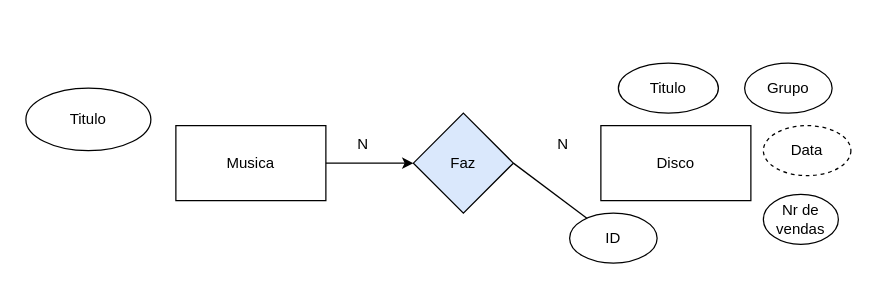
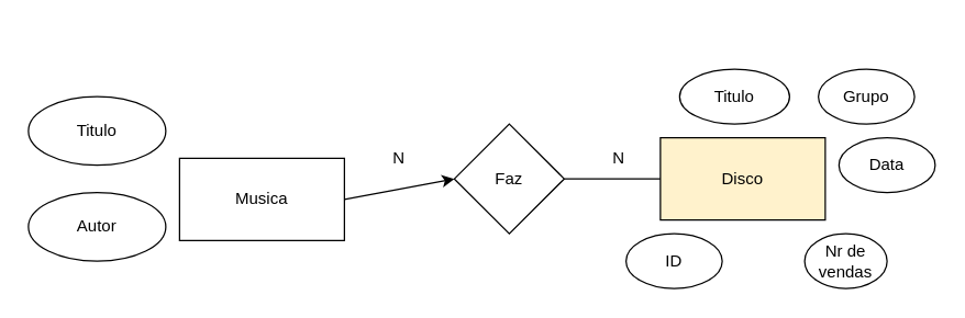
  <mxCell id="0" />
  <mxCell id="1" parent="0" />
- <mxCell id="2" value="Disco" style="rounded=0;whiteSpace=wrap;html=1;" vertex="1" parent="1"><mxGeometry x="480" y="100" width="120" height="60" as="geometry" /></mxCell>
- <mxCell id="3" value="Musica" style="rounded=0;whiteSpace=wrap;html=1;" vertex="1" parent="1"><mxGeometry x="140" y="100" width="120" height="60" as="geometry" /></mxCell>
- <mxCell id="4" value="Faz" style="rhombus;whiteSpace=wrap;html=1;fillColor=#dae8fc;" vertex="1" parent="1"><mxGeometry x="330" y="90" width="80" height="80" as="geometry" /></mxCell>
- <mxCell id="5" value="" style="endArrow=none;html=1;rounded=0;exitX=1;exitY=0.5;exitDx=0;exitDy=0;" edge="1" parent="1" source="4" target="10"><mxGeometry width="50" height="50" relative="1" as="geometry"><mxPoint x="550" y="230" as="sourcePoint" /><mxPoint x="600" y="180" as="targetPoint" /></mxGeometry></mxCell>
+ <mxCell id="2" value="Disco" style="rounded=0;whiteSpace=wrap;html=1;fillColor=#fff2cc;" vertex="1" parent="1"><mxGeometry x="480" y="100" width="120" height="60" as="geometry" /></mxCell>
+ <mxCell id="3" value="Musica" style="rounded=0;whiteSpace=wrap;html=1;" vertex="1" parent="1"><mxGeometry x="130" y="115" width="120" height="60" as="geometry" /></mxCell>
+ <mxCell id="4" value="Faz" style="rhombus;whiteSpace=wrap;html=1;" vertex="1" parent="1"><mxGeometry x="330" y="90" width="80" height="80" as="geometry" /></mxCell>
+ <mxCell id="5" value="" style="endArrow=none;html=1;rounded=0;exitX=1;exitY=0.5;exitDx=0;exitDy=0;entryX=0;entryY=0.5;entryDx=0;entryDy=0;" edge="1" parent="1" source="4" target="2"><mxGeometry width="50" height="50" relative="1" as="geometry"><mxPoint x="550" y="230" as="sourcePoint" /><mxPoint x="600" y="180" as="targetPoint" /></mxGeometry></mxCell>
  <mxCell id="6" value="" style="endArrow=classic;html=1;rounded=0;exitX=1;exitY=0.5;exitDx=0;exitDy=0;entryX=0;entryY=0.5;entryDx=0;entryDy=0;" edge="1" parent="1" source="3" target="4"><mxGeometry width="50" height="50" relative="1" as="geometry"><mxPoint x="550" y="230" as="sourcePoint" /><mxPoint x="600" y="180" as="targetPoint" /></mxGeometry></mxCell>
  <mxCell id="7" value="N" style="text;html=1;strokeColor=none;fillColor=none;align=center;verticalAlign=middle;whiteSpace=wrap;rounded=0;" vertex="1" parent="1"><mxGeometry x="420" y="100" width="60" height="30" as="geometry" /></mxCell>
  <mxCell id="8" value="N" style="text;html=1;strokeColor=none;fillColor=none;align=center;verticalAlign=middle;whiteSpace=wrap;rounded=0;" vertex="1" parent="1"><mxGeometry x="260" y="100" width="60" height="30" as="geometry" /></mxCell>
  <mxCell id="9" value="Titulo" style="ellipse;whiteSpace=wrap;html=1;" vertex="1" parent="1"><mxGeometry x="20" y="70" width="100" height="50" as="geometry" /></mxCell>
  <mxCell id="10" value="ID" style="ellipse;whiteSpace=wrap;html=1;" vertex="1" parent="1"><mxGeometry x="455" y="170" width="70" height="40" as="geometry" /></mxCell>
  <mxCell id="11" value="Grupo" style="ellipse;whiteSpace=wrap;html=1;" vertex="1" parent="1"><mxGeometry x="595" y="50" width="70" height="40" as="geometry" /></mxCell>
- <mxCell id="12" value="Data" style="ellipse;whiteSpace=wrap;html=1;dashed=1;" vertex="1" parent="1"><mxGeometry x="610" y="100" width="70" height="40" as="geometry" /></mxCell>
+ <mxCell id="12" value="Data" style="ellipse;whiteSpace=wrap;html=1;" vertex="1" parent="1"><mxGeometry x="610" y="100" width="70" height="40" as="geometry" /></mxCell>
  <mxCell id="13" value="Titulo" style="ellipse;whiteSpace=wrap;html=1;" vertex="1" parent="1"><mxGeometry x="494" y="50" width="80" height="40" as="geometry" /></mxCell>
  <mxCell id="14" style="edgeStyle=orthogonalEdgeStyle;rounded=0;orthogonalLoop=1;jettySize=auto;html=1;exitX=0.5;exitY=1;exitDx=0;exitDy=0;" edge="1" parent="1"><mxGeometry relative="1" as="geometry"><mxPoint x="680" y="20" as="sourcePoint" /><mxPoint x="680" y="20" as="targetPoint" /></mxGeometry></mxCell>
- <mxCell id="15" value="Nr de vendas" style="ellipse;whiteSpace=wrap;html=1;" vertex="1" parent="1"><mxGeometry x="610" y="155" width="60" height="40" as="geometry" /></mxCell>
+ <mxCell id="15" value="Nr de vendas" style="ellipse;whiteSpace=wrap;html=1;" vertex="1" parent="1"><mxGeometry x="585" y="170" width="60" height="40" as="geometry" /></mxCell>
+ <mxCell id="16" value="Autor" style="ellipse;whiteSpace=wrap;html=1;" vertex="1" parent="1"><mxGeometry x="20" y="140" width="100" height="50" as="geometry" /></mxCell>
